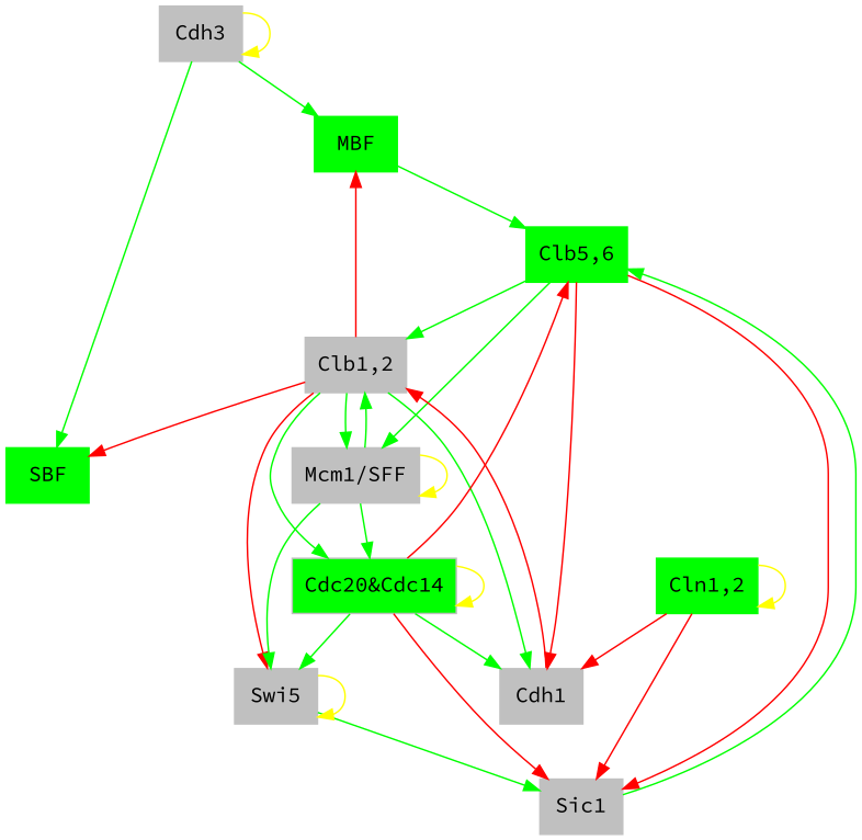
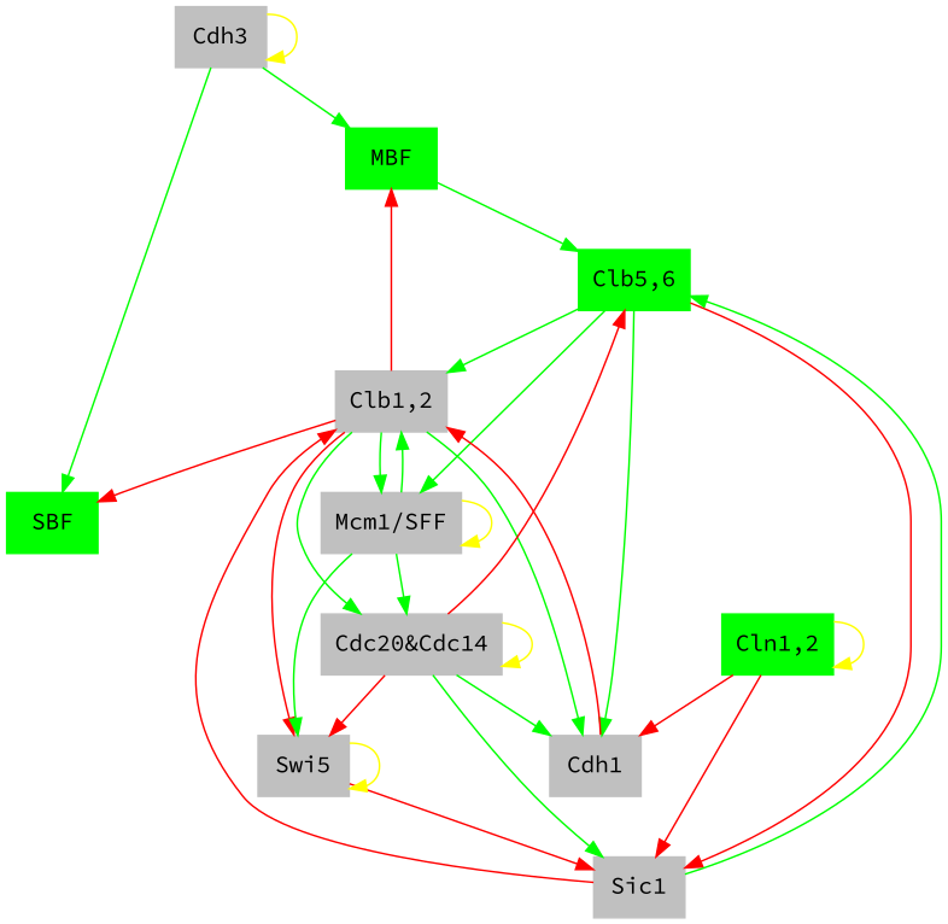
  digraph {
    fontname="Source Code Pro"
    node [color=gray fontname="Source Code Pro" shape=box style=filled]
    edge [color=green fontname="Source Code Pro"]
    n1 [label=Cdh3]
    MBF [color=green]
    SBF [color=green]
    "Clb5,6" [color=green]
    "Clb1,2"
    Cdh1
    "Mcm1/SFF"
    Sic1
-   "Cdc20&Cdc14" [fillcolor=green]
+   "Cdc20&Cdc14"
    Swi5
    "Cln1,2" [color=green]
    n1 -> n1 [color=yellow]
    n1 -> MBF
    n1 -> SBF
    MBF -> "Clb5,6"
    "Clb5,6" -> "Clb1,2"
-   "Clb5,6" -> Cdh1 [color=red]
+   "Clb5,6" -> Cdh1
    "Clb5,6" -> "Mcm1/SFF"
    "Clb5,6" -> Sic1 [color=red]
    "Clb1,2" -> MBF [color=red]
    "Clb1,2" -> SBF [color=red]
    "Clb1,2" -> Cdh1
    "Clb1,2" -> "Mcm1/SFF"
    "Clb1,2" -> "Cdc20&Cdc14"
    "Clb1,2" -> Swi5 [color=red]
    Cdh1 -> "Clb1,2" [color=red]
    "Mcm1/SFF" -> "Clb1,2"
    "Mcm1/SFF" -> "Mcm1/SFF" [color=yellow]
    "Mcm1/SFF" -> "Cdc20&Cdc14"
    "Mcm1/SFF" -> Swi5
    Sic1 -> "Clb5,6"
+   Sic1 -> "Clb1,2" [color=red]
    "Cdc20&Cdc14" -> "Clb5,6" [color=red]
    "Cdc20&Cdc14" -> Cdh1
-   "Cdc20&Cdc14" -> Sic1 [color=red]
+   "Cdc20&Cdc14" -> Sic1
    "Cdc20&Cdc14" -> "Cdc20&Cdc14" [color=yellow]
-   "Cdc20&Cdc14" -> Swi5
-   Swi5 -> Sic1
+   "Cdc20&Cdc14" -> Swi5 [color=red]
+   Swi5 -> Sic1 [color=red]
    Swi5 -> Swi5 [color=yellow]
    "Cln1,2" -> Cdh1 [color=red]
    "Cln1,2" -> Sic1 [color=red]
    "Cln1,2" -> "Cln1,2" [color=yellow]
  }
